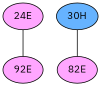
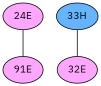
  graph {
    fontname="IBM Plex Sans"
    node [fillcolor="#FFA6FF" fontname="IBM Plex Sans" style=radial]
    edge [fontname="IBM Plex Sans" penwidth=1]
    n1 [label="24E"]
-   "92E"
-   "30H" [fillcolor="#66B3FF"]
-   "32E" [label="82E"]
+   "92E" [label="91E"]
+   "30H" [fillcolor="#66B3FF" label="33H"]
+   "32E"
    n1 -- "92E"
    "30H" -- "32E"
  }
